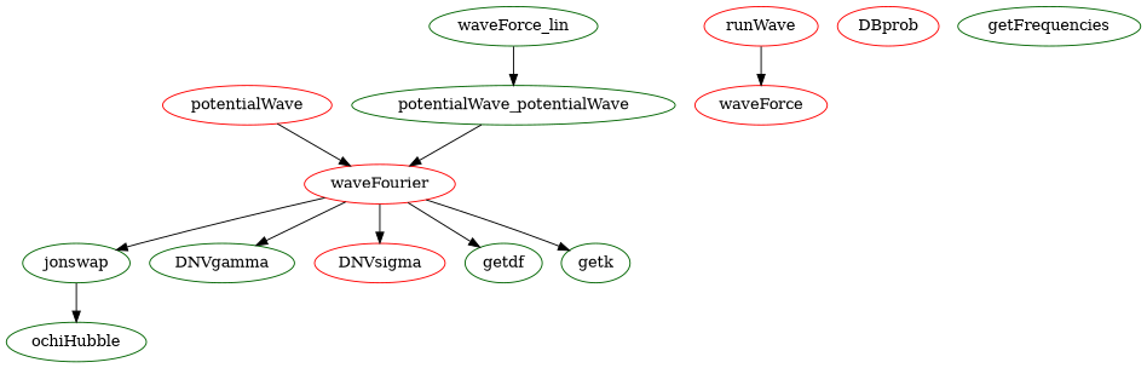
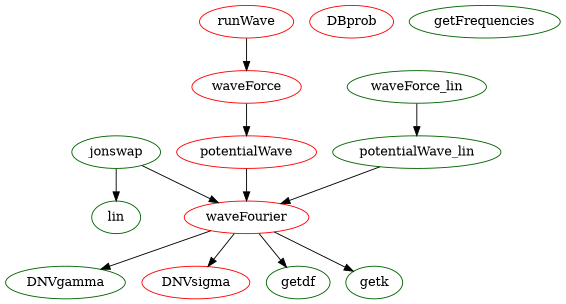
  digraph {
    node [color=darkgreen]
    jonswap
-   ochiHubble
+   ochiHubble [label=lin]
    potentialWave [color=red]
    waveFourier [color=red]
    DNVgamma
    DNVsigma [color=red]
    getdf
    getk
-   potentialWave_lin [label=potentialWave_potentialWave]
+   potentialWave_lin
    runWave [color=red]
    waveForce [color=red]
    waveForce_lin
    DBprob [color=red]
    getFrequencies
    jonswap -> ochiHubble
    potentialWave -> waveFourier
-   waveFourier -> jonswap
+   jonswap -> waveFourier
    waveFourier -> DNVgamma
    waveFourier -> DNVsigma
    waveFourier -> getdf
    waveFourier -> getk
    potentialWave_lin -> waveFourier
    runWave -> waveForce
+   waveForce -> potentialWave
    waveForce_lin -> potentialWave_lin
  }
